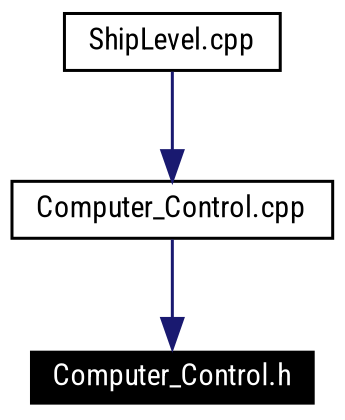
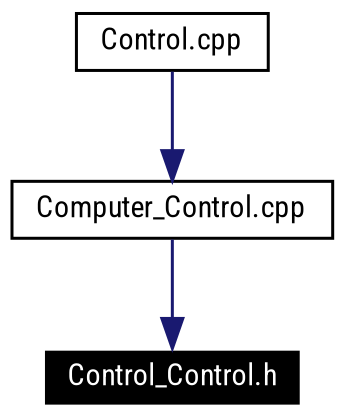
  digraph {
    fontname="Roboto Condensed"
    node [color=black fontname="Roboto Condensed" fontsize=10 shape=record]
    edge [color=midnightblue fontname="Roboto Condensed" fontsize=10 labelfontname=Helvetica labelfontsize=10 style=solid]
-   n1 [color=white fillcolor=black fontcolor=white height=0.2 label="Computer_Control.h" style=filled width=0.4]
+   n1 [color=white fillcolor=black fontcolor=white height=0.2 label="Control_Control.h" style=filled width=0.4]
    n2 [height=0.2 label="Computer_Control.cpp" width=0.4]
-   n3 [height=0.2 label="ShipLevel.cpp" width=0.4]
+   n3 [height=0.2 label="Control.cpp" width=0.4]
    n2 -> n1
    n3 -> n2
  }
